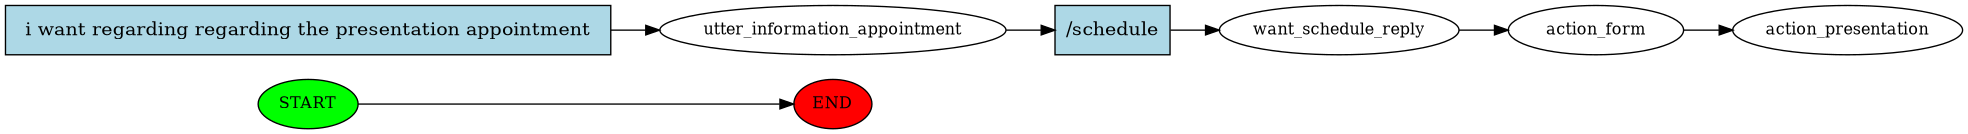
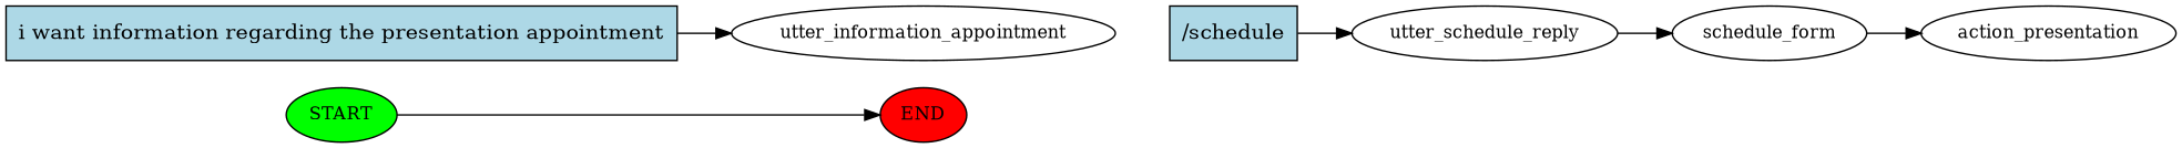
  digraph {
    rankdir=LR
    node [fontsize=12]
    n1 [fillcolor=green label=START style=filled]
    n2 [fillcolor=red label=END style=filled]
-   n3 [fillcolor=lightblue label="i want regarding regarding the presentation appointment" shape=rect style=filled fontsize=""]
+   n3 [fillcolor=lightblue label="i want information regarding the presentation appointment" shape=rect style=filled fontsize=""]
    n4 [label=utter_information_appointment]
    n5 [fillcolor=lightblue label="/schedule" shape=rect style=filled fontsize=""]
-   n6 [label=want_schedule_reply]
-   n7 [label=action_form]
+   n6 [label=utter_schedule_reply]
+   n7 [label=schedule_form]
    n8 [label=action_presentation]
    n1 -> n2
    n3 -> n4
-   n4 -> n5
    n5 -> n6
    n6 -> n7
    n7 -> n8
  }
